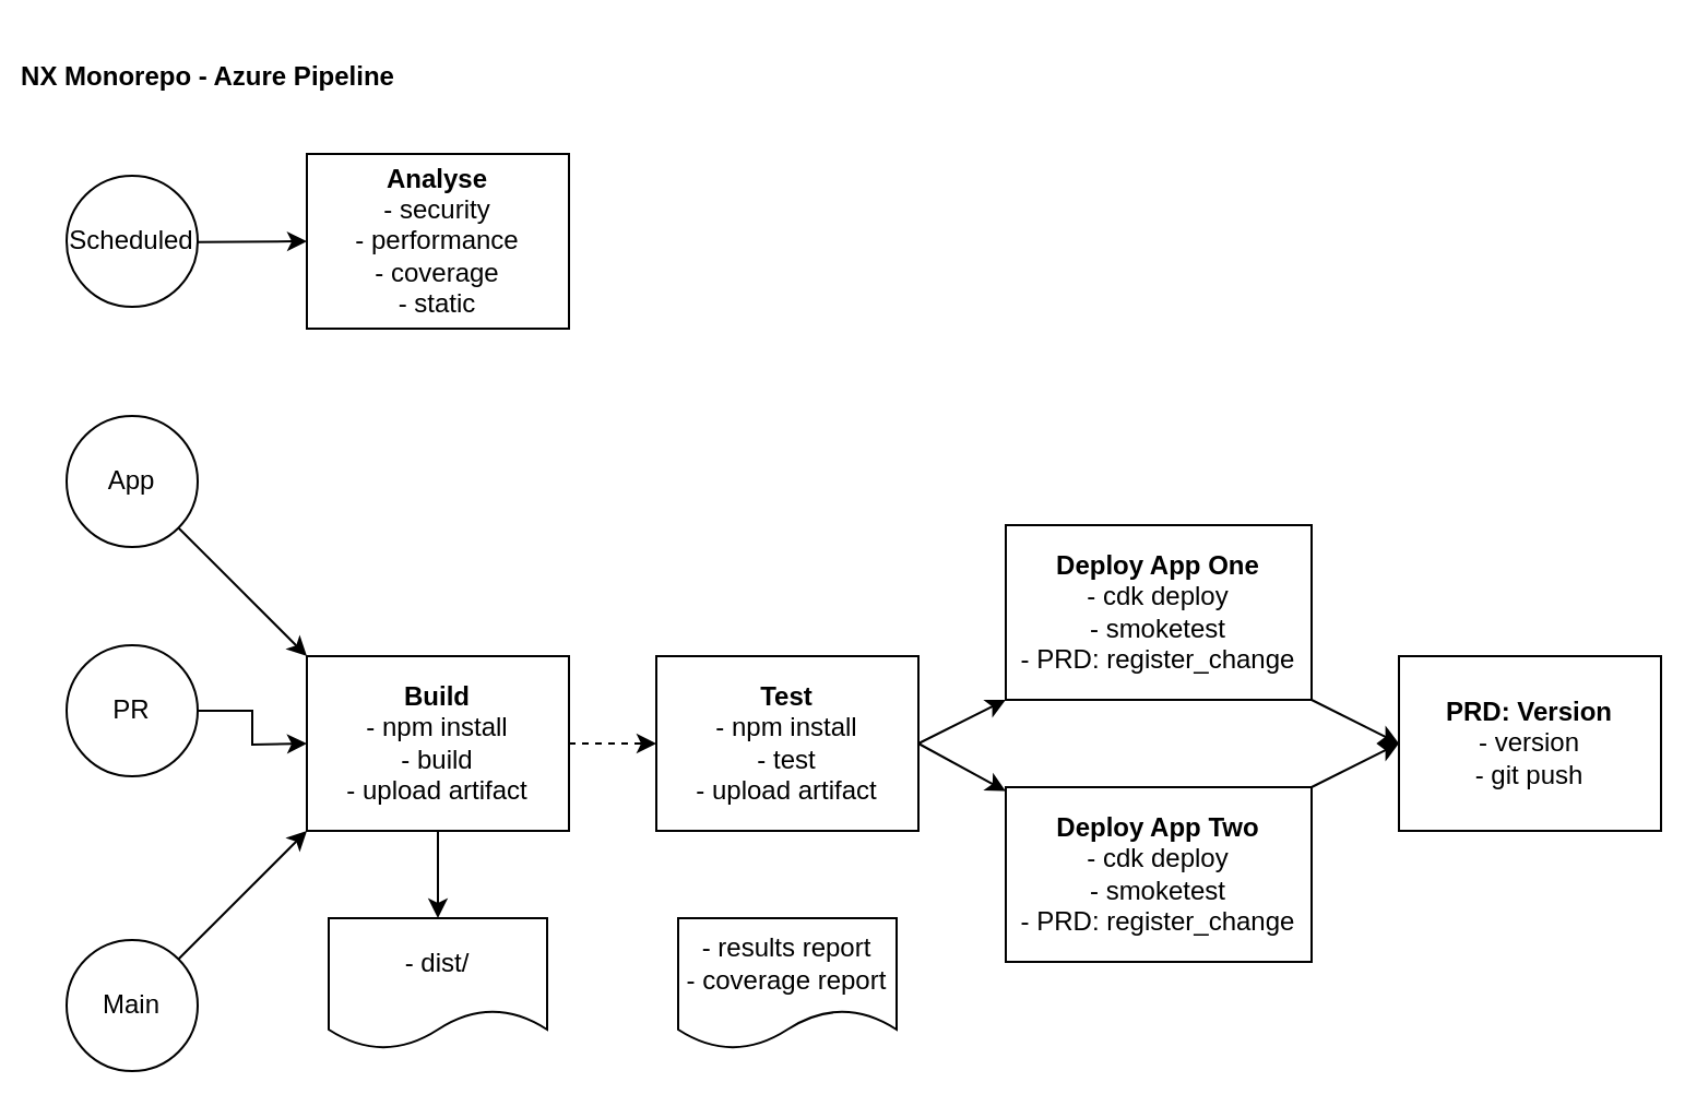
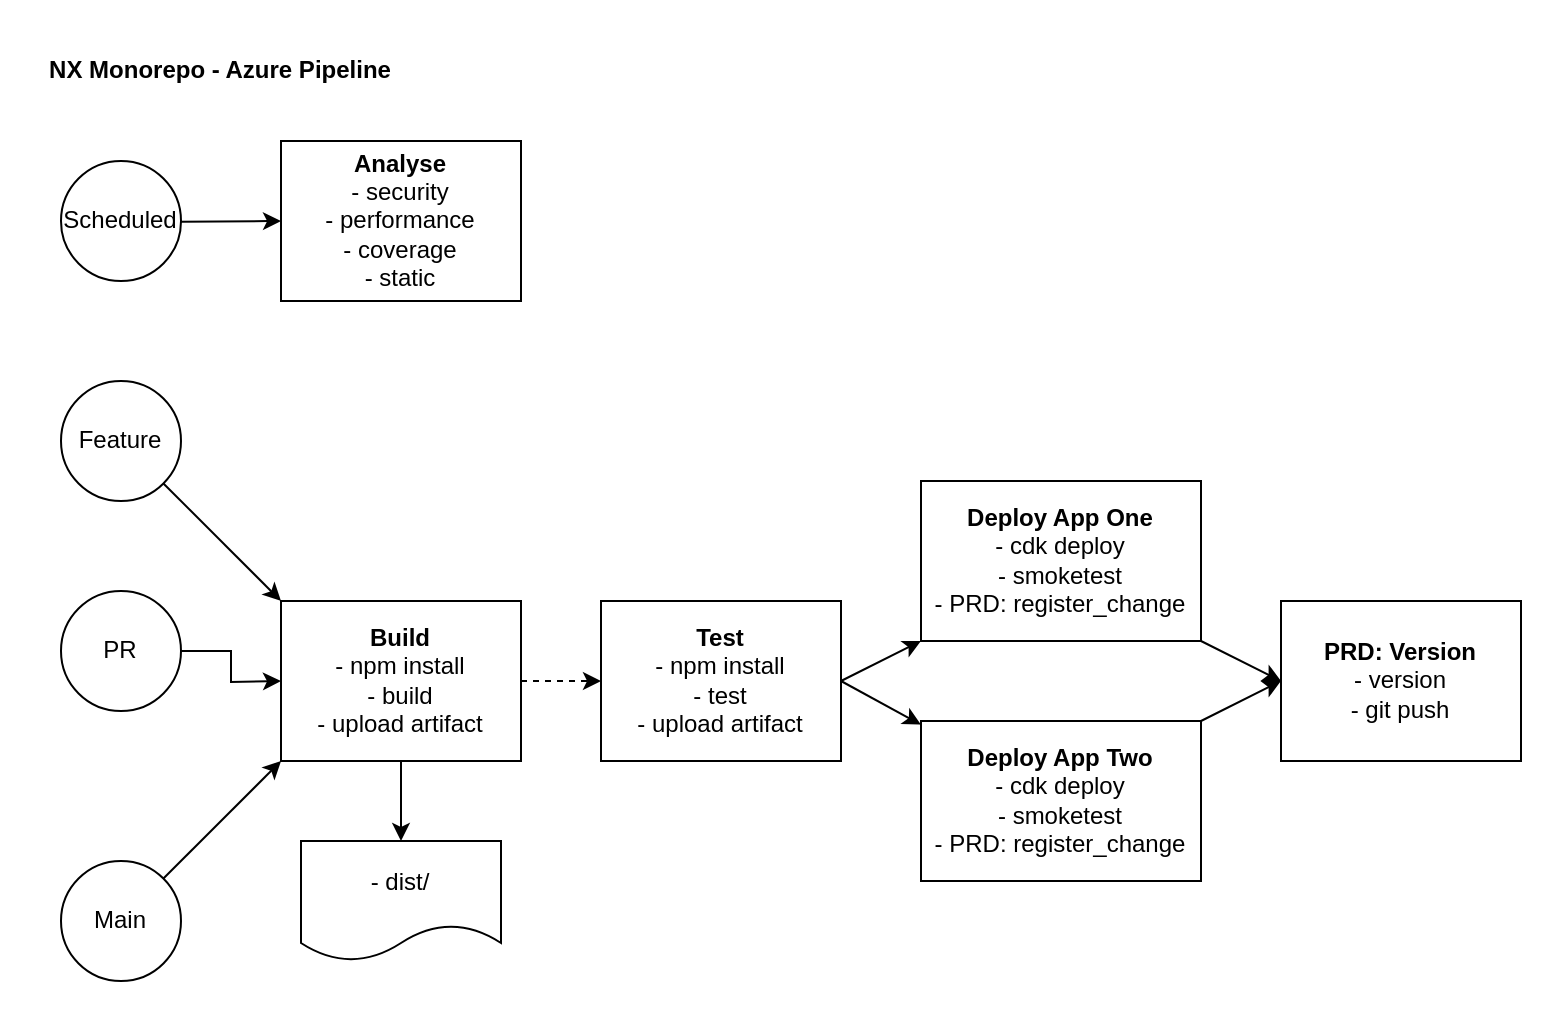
  <mxCell id="0" />
  <mxCell id="1" parent="0" />
- <mxCell id="2" value="NX Monorepo - Azure Pipeline" style="text;html=1;strokeColor=none;fillColor=none;align=center;verticalAlign=middle;whiteSpace=wrap;rounded=0;fontStyle=1" vertex="1" parent="1"><mxGeometry x="5" y="20" width="180" height="30" as="geometry" /></mxCell>
+ <mxCell id="2" value="NX Monorepo - Azure Pipeline" style="text;html=1;strokeColor=none;fillColor=none;align=center;verticalAlign=middle;whiteSpace=wrap;rounded=0;fontStyle=1" vertex="1" parent="1"><mxGeometry x="20" y="20" width="180" height="30" as="geometry" /></mxCell>
  <mxCell id="3" value="" style="edgeStyle=none;rounded=0;orthogonalLoop=1;jettySize=auto;html=1;" edge="1" parent="1" source="4" target="12"><mxGeometry relative="1" as="geometry" /></mxCell>
  <mxCell id="4" value="Scheduled" style="ellipse;whiteSpace=wrap;html=1;aspect=fixed;" vertex="1" parent="1"><mxGeometry x="30" y="80" width="60" height="60" as="geometry" /></mxCell>
  <mxCell id="5" style="rounded=0;orthogonalLoop=1;jettySize=auto;html=1;entryX=0;entryY=0;entryDx=0;entryDy=0;" edge="1" parent="1" source="6"><mxGeometry relative="1" as="geometry"><mxPoint x="140" y="300" as="targetPoint" /></mxGeometry></mxCell>
- <mxCell id="6" value="App" style="ellipse;whiteSpace=wrap;html=1;aspect=fixed;" vertex="1" parent="1"><mxGeometry x="30" y="190" width="60" height="60" as="geometry" /></mxCell>
+ <mxCell id="6" value="Feature" style="ellipse;whiteSpace=wrap;html=1;aspect=fixed;" vertex="1" parent="1"><mxGeometry x="30" y="190" width="60" height="60" as="geometry" /></mxCell>
  <mxCell id="7" style="edgeStyle=orthogonalEdgeStyle;rounded=0;orthogonalLoop=1;jettySize=auto;html=1;entryX=0;entryY=0.5;entryDx=0;entryDy=0;" edge="1" parent="1" source="8"><mxGeometry relative="1" as="geometry"><mxPoint x="140" y="340" as="targetPoint" /></mxGeometry></mxCell>
  <mxCell id="8" value="PR" style="ellipse;whiteSpace=wrap;html=1;aspect=fixed;" vertex="1" parent="1"><mxGeometry x="30" y="295" width="60" height="60" as="geometry" /></mxCell>
  <mxCell id="9" style="rounded=0;orthogonalLoop=1;jettySize=auto;html=1;entryX=0;entryY=1;entryDx=0;entryDy=0;" edge="1" parent="1" source="10"><mxGeometry relative="1" as="geometry"><mxPoint x="140" y="380" as="targetPoint" /></mxGeometry></mxCell>
  <mxCell id="10" value="Main" style="ellipse;whiteSpace=wrap;html=1;aspect=fixed;" vertex="1" parent="1"><mxGeometry x="30" y="430" width="60" height="60" as="geometry" /></mxCell>
  <mxCell id="11" value="- dist/" style="shape=document;whiteSpace=wrap;html=1;boundedLbl=1;" vertex="1" parent="1"><mxGeometry x="150" y="420" width="100" height="60" as="geometry" /></mxCell>
  <mxCell id="12" value="&lt;b&gt;Analyse&lt;/b&gt;&lt;br&gt;- security&lt;br&gt;- performance&lt;br&gt;- coverage&lt;br&gt;- static" style="rounded=0;whiteSpace=wrap;html=1;" vertex="1" parent="1"><mxGeometry x="140" y="70" width="120" height="80" as="geometry" /></mxCell>
- <mxCell id="13" value="- results report&lt;br&gt;- coverage report" style="shape=document;whiteSpace=wrap;html=1;boundedLbl=1;" vertex="1" parent="1"><mxGeometry x="310" y="420" width="100" height="60" as="geometry" /></mxCell>
  <mxCell id="14" value="" style="edgeStyle=none;rounded=0;orthogonalLoop=1;jettySize=auto;html=1;dashed=1;" edge="1" parent="1" source="16" target="19"><mxGeometry relative="1" as="geometry" /></mxCell>
  <mxCell id="15" value="" style="edgeStyle=none;rounded=0;orthogonalLoop=1;jettySize=auto;html=1;" edge="1" parent="1" source="16" target="11"><mxGeometry relative="1" as="geometry" /></mxCell>
  <mxCell id="16" value="&lt;b&gt;Build&lt;/b&gt;&lt;br&gt;- npm install&lt;br&gt;- build&lt;br&gt;- upload artifact" style="rounded=0;whiteSpace=wrap;html=1;" vertex="1" parent="1"><mxGeometry x="140" y="300" width="120" height="80" as="geometry" /></mxCell>
  <mxCell id="17" value="" style="edgeStyle=none;rounded=0;orthogonalLoop=1;jettySize=auto;html=1;exitX=1;exitY=0.5;exitDx=0;exitDy=0;" edge="1" parent="1" source="19" target="24"><mxGeometry relative="1" as="geometry" /></mxCell>
  <mxCell id="18" value="" style="edgeStyle=none;rounded=0;orthogonalLoop=1;jettySize=auto;html=1;entryX=0;entryY=1;entryDx=0;entryDy=0;exitX=1;exitY=0.5;exitDx=0;exitDy=0;" edge="1" parent="1" source="19" target="21"><mxGeometry relative="1" as="geometry" /></mxCell>
  <mxCell id="19" value="&lt;b&gt;Test&lt;/b&gt;&lt;br&gt;- npm install&lt;br&gt;- test&lt;br&gt;- upload artifact" style="rounded=0;whiteSpace=wrap;html=1;" vertex="1" parent="1"><mxGeometry x="300" y="300" width="120" height="80" as="geometry" /></mxCell>
  <mxCell id="20" style="edgeStyle=none;rounded=0;orthogonalLoop=1;jettySize=auto;html=1;entryX=0;entryY=0.5;entryDx=0;entryDy=0;exitX=1;exitY=1;exitDx=0;exitDy=0;" edge="1" parent="1" source="21" target="22"><mxGeometry relative="1" as="geometry" /></mxCell>
  <mxCell id="21" value="&lt;b&gt;Deploy App One&lt;/b&gt;&lt;br&gt;- cdk deploy&lt;br&gt;- smoketest&lt;br&gt;- PRD: register_change" style="rounded=0;whiteSpace=wrap;html=1;" vertex="1" parent="1"><mxGeometry x="460" y="240" width="140" height="80" as="geometry" /></mxCell>
  <mxCell id="22" value="&lt;b&gt;PRD: Version&lt;/b&gt;&lt;br&gt;- version&lt;br&gt;- git push" style="rounded=0;whiteSpace=wrap;html=1;" vertex="1" parent="1"><mxGeometry x="640" y="300" width="120" height="80" as="geometry" /></mxCell>
  <mxCell id="23" value="" style="edgeStyle=none;rounded=0;orthogonalLoop=1;jettySize=auto;html=1;exitX=1;exitY=0;exitDx=0;exitDy=0;entryX=0;entryY=0.5;entryDx=0;entryDy=0;" edge="1" parent="1" source="24" target="22"><mxGeometry relative="1" as="geometry" /></mxCell>
  <mxCell id="24" value="&lt;b&gt;Deploy App Two&lt;/b&gt;&lt;br&gt;- cdk deploy&lt;br&gt;- smoketest&lt;br&gt;- PRD: register_change" style="rounded=0;whiteSpace=wrap;html=1;" vertex="1" parent="1"><mxGeometry x="460" y="360" width="140" height="80" as="geometry" /></mxCell>
